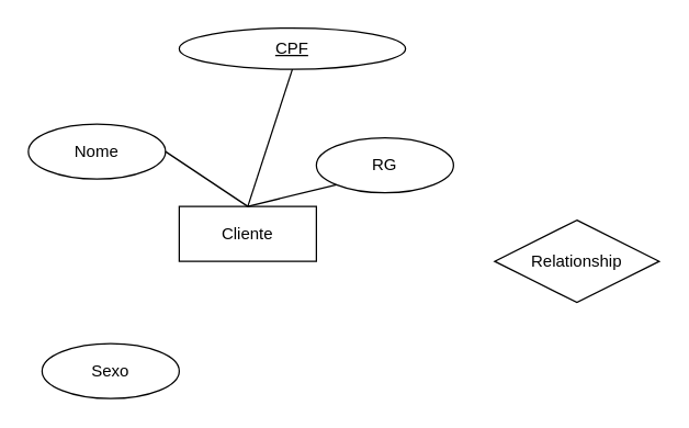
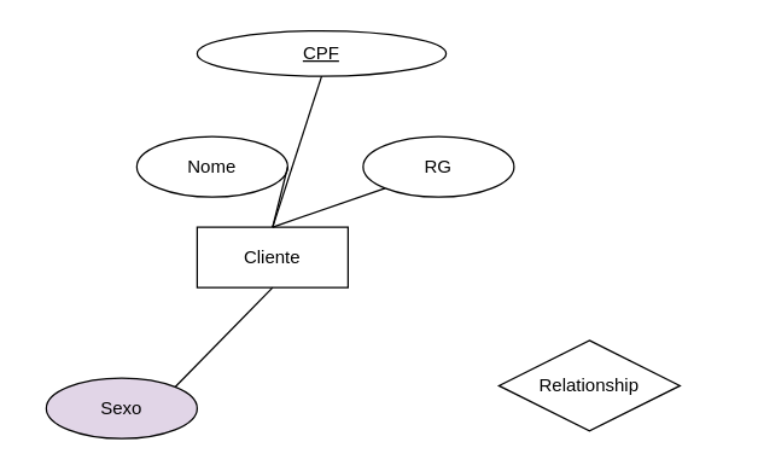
  <mxCell id="0" />
  <mxCell id="1" parent="0" />
  <mxCell id="2" value="Cliente" style="whiteSpace=wrap;html=1;align=center;" parent="1" vertex="1"><mxGeometry x="130" y="150" width="100" height="40" as="geometry" /></mxCell>
  <mxCell id="3" value="CPF" style="ellipse;whiteSpace=wrap;html=1;align=center;fontStyle=4;" parent="1" vertex="1"><mxGeometry x="130" y="20" width="165" height="30" as="geometry" /></mxCell>
- <mxCell id="4" value="Sexo" style="ellipse;whiteSpace=wrap;html=1;align=center;" vertex="1" parent="1"><mxGeometry x="30" y="250" width="100" height="40" as="geometry" /></mxCell>
- <mxCell id="5" value="RG" style="ellipse;whiteSpace=wrap;html=1;align=center;" vertex="1" parent="1"><mxGeometry x="230" y="100" width="100" height="40" as="geometry" /></mxCell>
- <mxCell id="6" value="Nome" style="ellipse;whiteSpace=wrap;html=1;align=center;" vertex="1" parent="1"><mxGeometry y="90" width="100" height="40" as="geometry" x="20" /></mxCell>
- <mxCell id="7" value="Relationship" style="shape=rhombus;perimeter=rhombusPerimeter;whiteSpace=wrap;html=1;align=center;" vertex="1" parent="1"><mxGeometry x="360" y="160" width="120" height="60" as="geometry" /></mxCell>
+ <mxCell id="4" value="Sexo" style="ellipse;whiteSpace=wrap;html=1;align=center;fillColor=#e1d5e7;" vertex="1" parent="1"><mxGeometry x="30" y="250" width="100" height="40" as="geometry" /></mxCell>
+ <mxCell id="5" value="RG" style="ellipse;whiteSpace=wrap;html=1;align=center;" vertex="1" parent="1"><mxGeometry x="240" y="90" width="100" height="40" as="geometry" /></mxCell>
+ <mxCell id="6" value="Nome" style="ellipse;whiteSpace=wrap;html=1;align=center;" vertex="1" parent="1"><mxGeometry x="90" y="90" width="100" height="40" as="geometry" /></mxCell>
+ <mxCell id="7" value="Relationship" style="shape=rhombus;perimeter=rhombusPerimeter;whiteSpace=wrap;html=1;align=center;" vertex="1" parent="1"><mxGeometry x="330" y="225" width="120" height="60" as="geometry" /></mxCell>
+ <mxCell id="8" value="" style="endArrow=none;html=1;rounded=0;exitX=1;exitY=0;exitDx=0;exitDy=0;entryX=0.5;entryY=1;entryDx=0;entryDy=0;" edge="1" parent="1" source="4" target="2"><mxGeometry relative="1" as="geometry"><mxPoint x="130" y="240" as="sourcePoint" /><mxPoint x="290" y="240" as="targetPoint" /></mxGeometry></mxCell>
  <mxCell id="9" value="" style="endArrow=none;html=1;rounded=0;exitX=0.5;exitY=0;exitDx=0;exitDy=0;entryX=0;entryY=1;entryDx=0;entryDy=0;" edge="1" parent="1" source="2" target="5"><mxGeometry relative="1" as="geometry"><mxPoint x="130" y="240" as="sourcePoint" /><mxPoint x="290" y="240" as="targetPoint" /></mxGeometry></mxCell>
  <mxCell id="10" value="" style="endArrow=none;html=1;rounded=0;exitX=1;exitY=0.5;exitDx=0;exitDy=0;" edge="1" parent="1" source="6"><mxGeometry relative="1" as="geometry"><mxPoint x="130" y="240" as="sourcePoint" /><mxPoint x="180" y="150" as="targetPoint" /></mxGeometry></mxCell>
  <mxCell id="11" value="" style="endArrow=none;html=1;rounded=0;entryX=0.5;entryY=1;entryDx=0;entryDy=0;" edge="1" parent="1" target="3"><mxGeometry relative="1" as="geometry"><mxPoint x="180" y="150" as="sourcePoint" /><mxPoint x="300" y="70" as="targetPoint" /></mxGeometry></mxCell>
